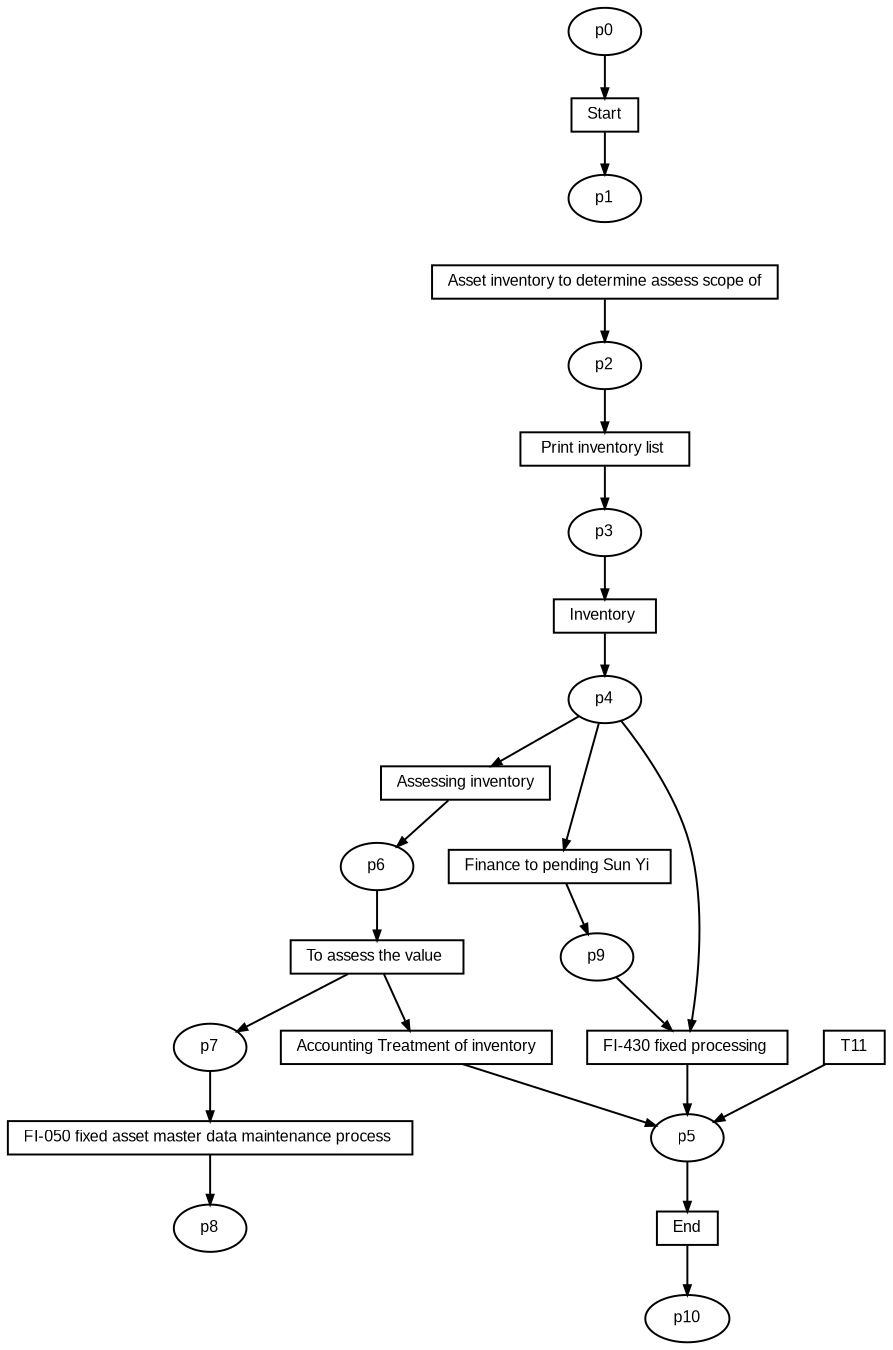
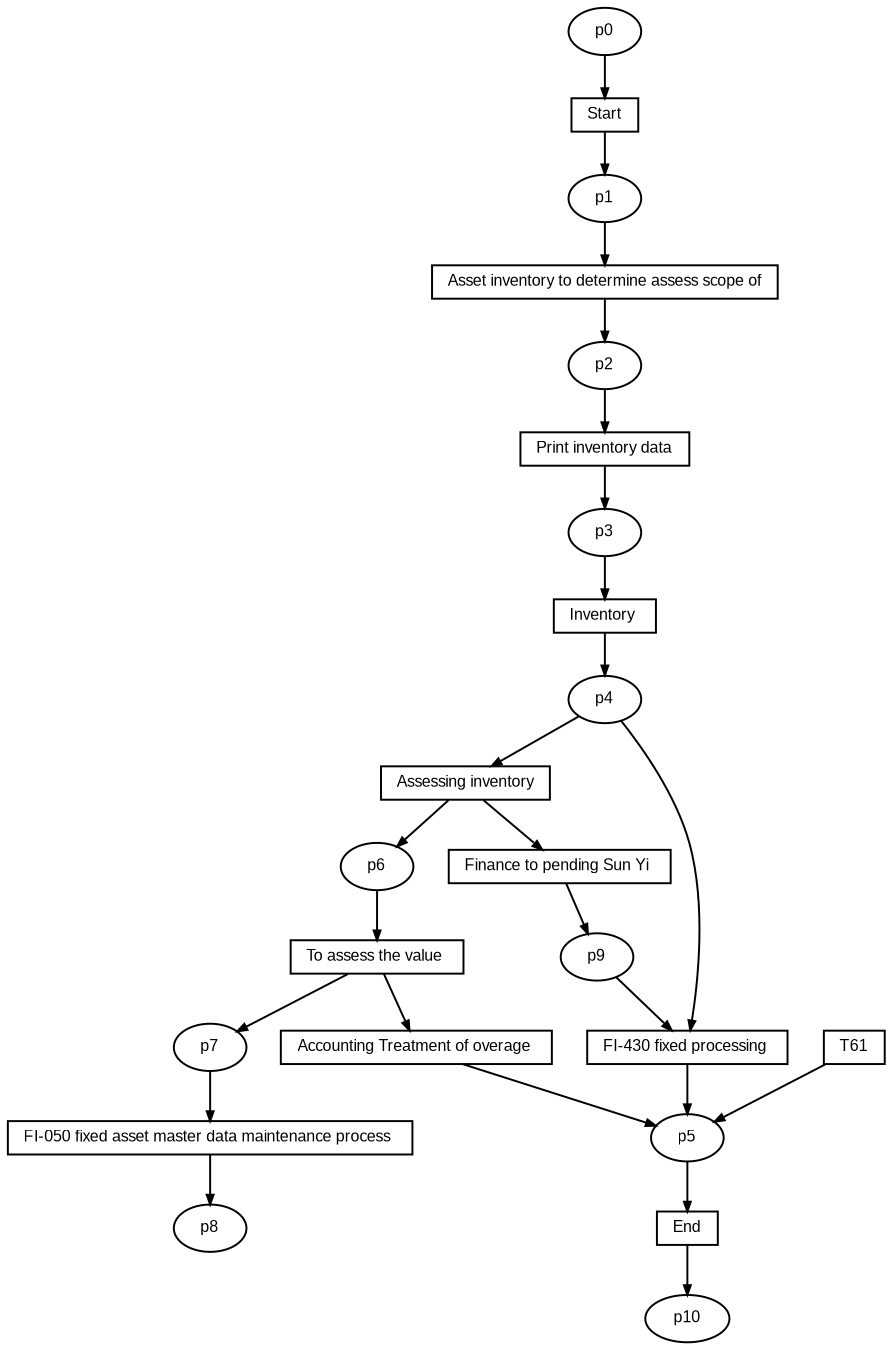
  digraph {
    fontname=Arial
    fontsize=8
    rankdir=TB
    ranksep=.3
    remincross=true
    node [fontname=Arial fontsize=8 shape=box]
    edge [arrowsize=0.5]
    n1 [height=.2 label="To assess the value " width=.2]
    n2 [height=.2 label=p7 shape=oval width=.2]
-   n3 [height=.2 label="Accounting Treatment of inventory" width=.2]
+   n3 [height=.2 label="Accounting Treatment of overage " width=.2]
    n4 [height=.2 label="FI-050 fixed asset master data maintenance process " width=.2]
    n5 [height=.2 label="Assessing inventory" width=.2]
    n6 [height=.2 label=p6 shape=oval width=.2]
    n7 [height=.2 label="FI-430 fixed processing " width=.2]
    n8 [height=.2 label=p5 shape=oval width=.2]
    n9 [height=.2 label=End width=.2]
    n10 [height=.2 label="Finance to pending Sun Yi " width=.2]
    n11 [height=.2 label=p9 shape=oval width=.2]
    n12 [height=.2 label="Inventory " width=.2]
    n13 [height=.2 label=p4 shape=oval width=.2]
-   n14 [height=.2 label="Print inventory list " width=.2]
+   n14 [height=.2 label="Print inventory data" width=.2]
    n15 [height=.2 label=p3 shape=oval width=.2]
-   n16 [height=.2 label=T11 width=.2]
+   n16 [height=.2 label=T61 width=.2]
    n17 [height=.2 label=p10 shape=oval width=.2]
    n18 [height=.2 label="Asset inventory to determine assess scope of" width=.2]
    n19 [height=.2 label=p2 shape=oval width=.2]
    n20 [height=.2 label=Start width=.2]
    n21 [height=.2 label=p1 shape=oval width=.2]
    n22 [height=.2 label=p8 shape=oval width=.2]
    n23 [height=.2 label=p0 shape=oval width=.2]
    n1 -> n2
    n1 -> n3
    n2 -> n4
    n3 -> n8
    n4 -> n22
    n5 -> n6
    n6 -> n1
    n7 -> n8
    n8 -> n9
    n9 -> n17
    n10 -> n11
    n11 -> n7
    n12 -> n13
    n13 -> n5
    n13 -> n7
-   n13 -> n10
+   n5 -> n10
    n14 -> n15
    n15 -> n12
    n16 -> n8
    n18 -> n19
    n19 -> n14
    n20 -> n21
+   n21 -> n18
    n23 -> n20
  }
